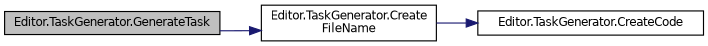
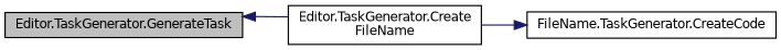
  digraph {
    rankdir=LR
    node [color=black fillcolor=white fontname=Helvetica fontsize=10 shape=record style=filled]
    edge [color=midnightblue fontname=Helvetica fontsize=10 labelfontname=Helvetica labelfontsize=10 style=solid]
    n1 [fillcolor=grey75 fontcolor=black height=0.2 label="Editor.TaskGenerator.GenerateTask" width=0.4]
    n2 [height=0.2 label="Editor.TaskGenerator.Create\lFileName" width=0.4]
-   n3 [height=0.2 label="Editor.TaskGenerator.CreateCode" width=0.4]
-   n1 -> n2
+   n3 [height=0.2 label="FileName.TaskGenerator.CreateCode" width=0.4]
+   n2 -> n1
    n2 -> n3
  }
